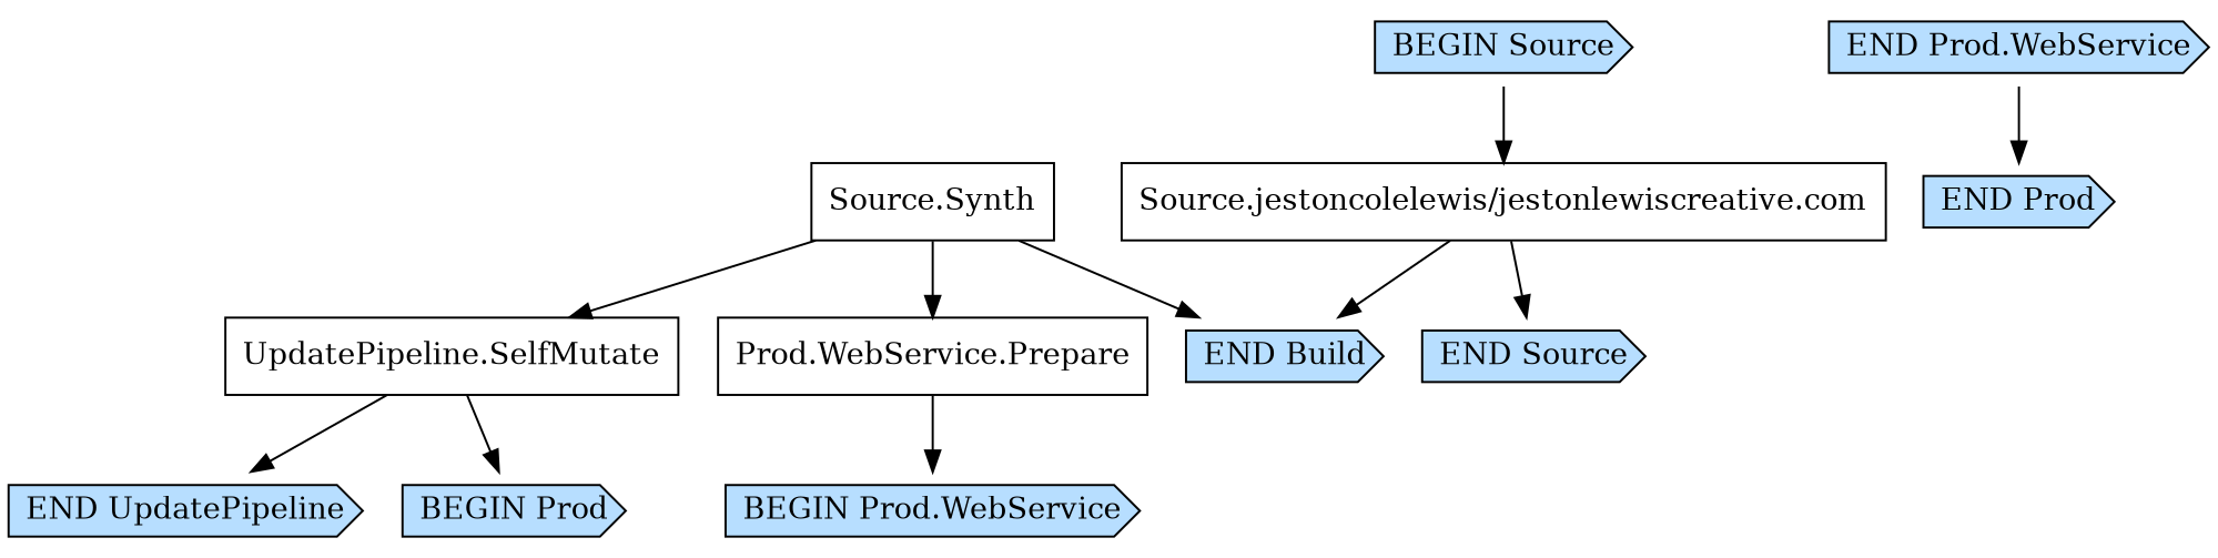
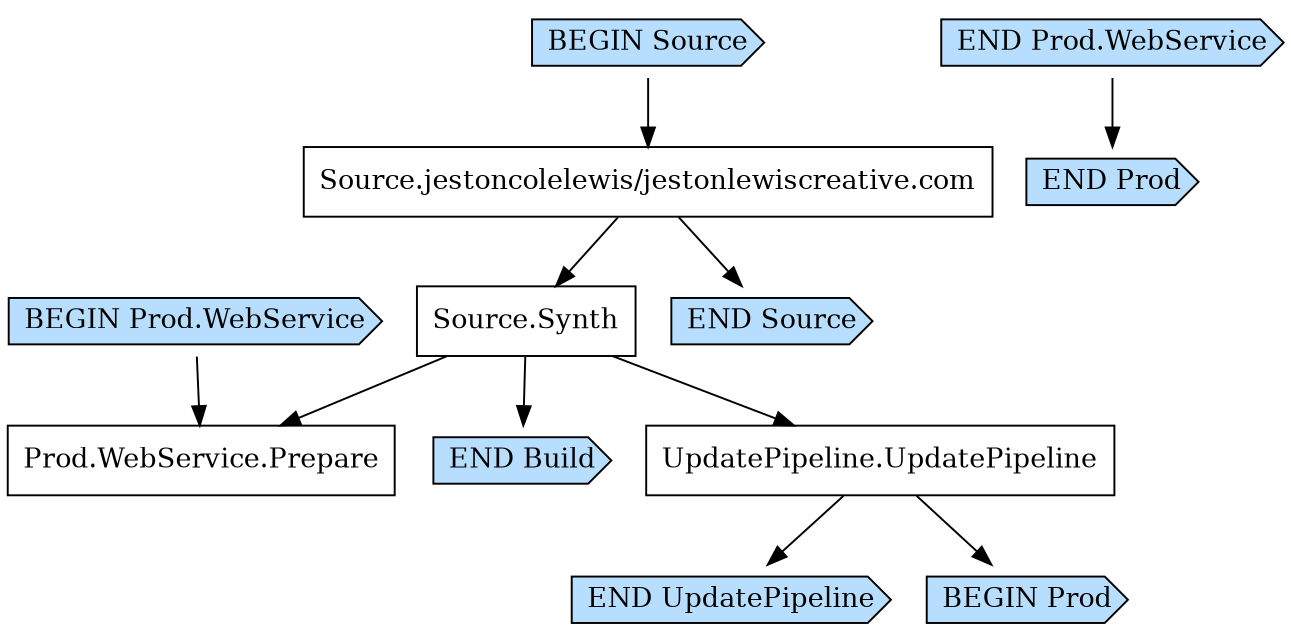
  digraph {
    node [shape=cds fillcolor="#b7deff" style=filled]
    n1 [label="Source.Synth" shape=box fillcolor="" style=""]
    "END Build"
-   "UpdatePipeline.SelfMutate" [shape=box fillcolor="" style=""]
+   "UpdatePipeline.SelfMutate" [shape=box label="UpdatePipeline.UpdatePipeline" fillcolor="" style=""]
    "Prod.WebService.Prepare" [shape=box fillcolor="" style=""]
    "END UpdatePipeline"
    "BEGIN Prod"
    "Source.jestoncolelewis/jestonlewiscreative.com" [shape=box fillcolor="" style=""]
    "END Source"
    "BEGIN Prod.WebService"
    "END Prod.WebService"
    "END Prod"
    "BEGIN Source"
    n1 -> "END Build"
    n1 -> "UpdatePipeline.SelfMutate"
    n1 -> "Prod.WebService.Prepare"
    "UpdatePipeline.SelfMutate" -> "END UpdatePipeline"
    "UpdatePipeline.SelfMutate" -> "BEGIN Prod"
-   "Source.jestoncolelewis/jestonlewiscreative.com" -> "END Build"
+   "Source.jestoncolelewis/jestonlewiscreative.com" -> n1
    "Source.jestoncolelewis/jestonlewiscreative.com" -> "END Source"
-   "Prod.WebService.Prepare" -> "BEGIN Prod.WebService"
+   "BEGIN Prod.WebService" -> "Prod.WebService.Prepare"
    "END Prod.WebService" -> "END Prod"
    "BEGIN Source" -> "Source.jestoncolelewis/jestonlewiscreative.com"
  }
